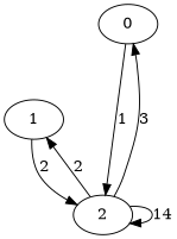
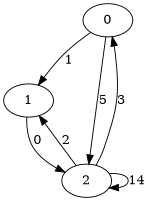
  digraph {
    edge [weight=1]
    0
    1
    2
-   0 -> 2 [label=1 weight=5]
-   1 -> 2 [label=2 weight=2]
+   0 -> 1 [label=1]
+   0 -> 2 [label=5 weight=5]
+   1 -> 2 [label=0 weight=2]
    2 -> 0 [label=3 weight=6]
    2 -> 1 [label=2]
    2 -> 2 [label=14 weight=14]
  }
